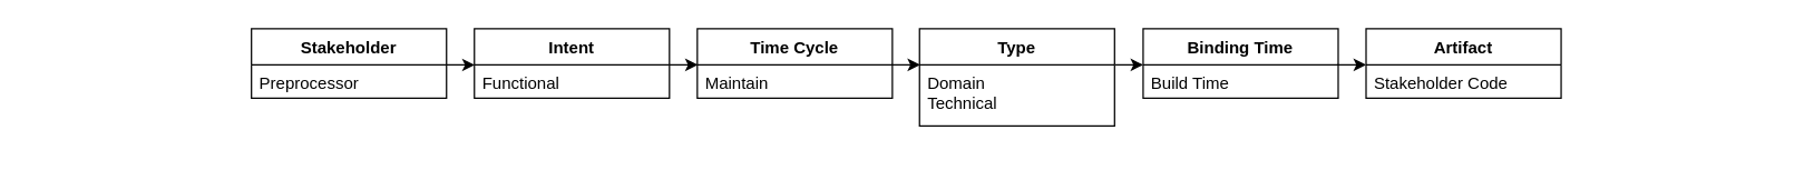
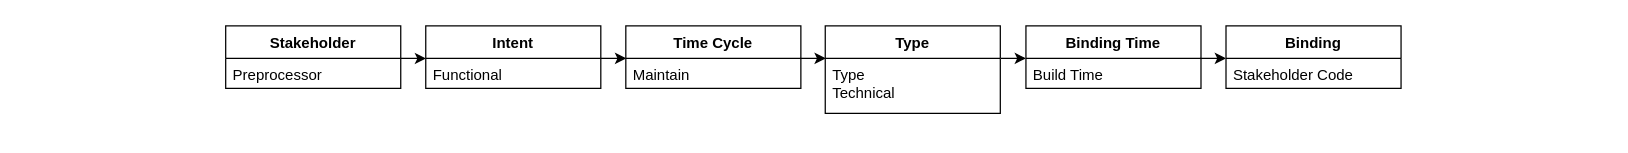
  <mxCell id="0" />
  <mxCell id="1" parent="0" />
  <mxCell id="2" style="edgeStyle=orthogonalEdgeStyle;rounded=0;orthogonalLoop=1;jettySize=auto;html=1;entryX=0;entryY=0.5;entryDx=0;entryDy=0;" parent="1" edge="1"><mxGeometry relative="1" as="geometry"><mxPoint x="320" y="46" as="sourcePoint" /><mxPoint x="340.238" y="46.048" as="targetPoint" /></mxGeometry></mxCell>
  <mxCell id="3" value="Stakeholder" style="swimlane;fontStyle=1;childLayout=stackLayout;horizontal=1;startSize=26;fillColor=none;horizontalStack=0;resizeParent=1;resizeParentMax=0;resizeLast=0;collapsible=1;marginBottom=0;" parent="1" vertex="1"><mxGeometry x="180" y="20" width="140" height="50" as="geometry" /></mxCell>
  <mxCell id="4" value="Preprocessor" style="text;strokeColor=none;fillColor=none;align=left;verticalAlign=top;spacingLeft=4;spacingRight=4;overflow=hidden;rotatable=0;points=[[0,0.5],[1,0.5]];portConstraint=eastwest;" parent="3" vertex="1"><mxGeometry y="26" width="140" height="24" as="geometry" /></mxCell>
  <mxCell id="5" value="Intent" style="swimlane;fontStyle=1;childLayout=stackLayout;horizontal=1;startSize=26;fillColor=none;horizontalStack=0;resizeParent=1;resizeParentMax=0;resizeLast=0;collapsible=1;marginBottom=0;" parent="1" vertex="1"><mxGeometry x="340" y="20" width="140" height="50" as="geometry" /></mxCell>
  <mxCell id="6" value="Functional" style="text;strokeColor=none;fillColor=none;align=left;verticalAlign=top;spacingLeft=4;spacingRight=4;overflow=hidden;rotatable=0;points=[[0,0.5],[1,0.5]];portConstraint=eastwest;" parent="5" vertex="1"><mxGeometry y="26" width="140" height="24" as="geometry" /></mxCell>
- <mxCell id="7" value="Artifact" style="swimlane;fontStyle=1;childLayout=stackLayout;horizontal=1;startSize=26;fillColor=none;horizontalStack=0;resizeParent=1;resizeParentMax=0;resizeLast=0;collapsible=1;marginBottom=0;" parent="1" vertex="1"><mxGeometry x="980" y="20" width="140" height="50" as="geometry" /></mxCell>
+ <mxCell id="7" value="Binding" style="swimlane;fontStyle=1;childLayout=stackLayout;horizontal=1;startSize=26;fillColor=none;horizontalStack=0;resizeParent=1;resizeParentMax=0;resizeLast=0;collapsible=1;marginBottom=0;" parent="1" vertex="1"><mxGeometry x="980" y="20" width="140" height="50" as="geometry" /></mxCell>
  <mxCell id="8" value="Stakeholder Code" style="text;strokeColor=none;fillColor=none;align=left;verticalAlign=top;spacingLeft=4;spacingRight=4;overflow=hidden;rotatable=0;points=[[0,0.5],[1,0.5]];portConstraint=eastwest;" parent="7" vertex="1"><mxGeometry y="26" width="140" height="24" as="geometry" /></mxCell>
  <mxCell id="9" style="edgeStyle=orthogonalEdgeStyle;rounded=0;orthogonalLoop=1;jettySize=auto;html=1;entryX=0;entryY=0.5;entryDx=0;entryDy=0;" parent="1" edge="1"><mxGeometry relative="1" as="geometry"><mxPoint x="480" y="46" as="sourcePoint" /><mxPoint x="500.286" y="46.143" as="targetPoint" /></mxGeometry></mxCell>
  <mxCell id="10" value="Time Cycle" style="swimlane;fontStyle=1;childLayout=stackLayout;horizontal=1;startSize=26;fillColor=none;horizontalStack=0;resizeParent=1;resizeParentMax=0;resizeLast=0;collapsible=1;marginBottom=0;" parent="1" vertex="1"><mxGeometry x="500" y="20" width="140" height="50" as="geometry" /></mxCell>
  <mxCell id="11" value="Maintain" style="text;strokeColor=none;fillColor=none;align=left;verticalAlign=top;spacingLeft=4;spacingRight=4;overflow=hidden;rotatable=0;points=[[0,0.5],[1,0.5]];portConstraint=eastwest;" parent="10" vertex="1"><mxGeometry y="26" width="140" height="24" as="geometry" /></mxCell>
  <mxCell id="12" style="edgeStyle=orthogonalEdgeStyle;rounded=0;orthogonalLoop=1;jettySize=auto;html=1;entryX=0;entryY=0.5;entryDx=0;entryDy=0;noLabel=1;fontColor=none;strokeColor=none;" parent="1" edge="1"><mxGeometry relative="1" as="geometry"><mxPoint x="1120" y="46" as="sourcePoint" /><mxPoint x="1140" y="46" as="targetPoint" /></mxGeometry></mxCell>
  <mxCell id="13" value="Complexity" style="swimlane;fontStyle=1;childLayout=stackLayout;horizontal=1;startSize=26;fillColor=none;horizontalStack=0;resizeParent=1;resizeParentMax=0;resizeLast=0;collapsible=1;marginBottom=0;noLabel=1;fontColor=none;strokeColor=none;" parent="1" vertex="1"><mxGeometry x="1140" y="20" width="140" height="80" as="geometry" /></mxCell>
  <mxCell id="14" value="High Dependencies&#10;Low Dependencies&#10;No Dependencies" style="text;strokeColor=none;fillColor=none;align=left;verticalAlign=top;spacingLeft=4;spacingRight=4;overflow=hidden;rotatable=0;points=[[0,0.5],[1,0.5]];portConstraint=eastwest;noLabel=1;fontColor=none;" parent="13" vertex="1"><mxGeometry y="26" width="140" height="54" as="geometry" /></mxCell>
  <mxCell id="15" style="edgeStyle=orthogonalEdgeStyle;rounded=0;orthogonalLoop=1;jettySize=auto;html=1;entryX=0;entryY=0.5;entryDx=0;entryDy=0;" parent="1" edge="1"><mxGeometry relative="1" as="geometry"><mxPoint x="639.5" y="46" as="sourcePoint" /><mxPoint x="659.929" y="46.143" as="targetPoint" /></mxGeometry></mxCell>
  <mxCell id="16" value="Type" style="swimlane;fontStyle=1;childLayout=stackLayout;horizontal=1;startSize=26;fillColor=none;horizontalStack=0;resizeParent=1;resizeParentMax=0;resizeLast=0;collapsible=1;marginBottom=0;" parent="1" vertex="1"><mxGeometry x="659.5" y="20" width="140" height="70" as="geometry" /></mxCell>
- <mxCell id="17" value="Domain&#10;Technical" style="text;strokeColor=none;fillColor=none;align=left;verticalAlign=top;spacingLeft=4;spacingRight=4;overflow=hidden;rotatable=0;points=[[0,0.5],[1,0.5]];portConstraint=eastwest;" parent="16" vertex="1"><mxGeometry y="26" width="140" height="44" as="geometry" /></mxCell>
+ <mxCell id="17" value="Type&#10;Technical" style="text;strokeColor=none;fillColor=none;align=left;verticalAlign=top;spacingLeft=4;spacingRight=4;overflow=hidden;rotatable=0;points=[[0,0.5],[1,0.5]];portConstraint=eastwest;" parent="16" vertex="1"><mxGeometry y="26" width="140" height="44" as="geometry" /></mxCell>
  <mxCell id="18" style="edgeStyle=orthogonalEdgeStyle;rounded=0;orthogonalLoop=1;jettySize=auto;html=1;entryX=0;entryY=0.5;entryDx=0;entryDy=0;strokeColor=none;fontColor=none;noLabel=1;" parent="1" edge="1"><mxGeometry relative="1" as="geometry"><mxPoint x="160" y="46" as="sourcePoint" /><mxPoint x="180" y="46" as="targetPoint" /></mxGeometry></mxCell>
  <mxCell id="19" value="Stage" style="swimlane;fontStyle=1;childLayout=stackLayout;horizontal=1;startSize=26;fillColor=none;horizontalStack=0;resizeParent=1;resizeParentMax=0;resizeLast=0;collapsible=1;marginBottom=0;strokeColor=none;fontColor=none;noLabel=1;" parent="1" vertex="1"><mxGeometry x="20" y="20" width="140" height="50" as="geometry" /></mxCell>
  <mxCell id="20" value="Developer" style="text;strokeColor=none;fillColor=none;align=left;verticalAlign=top;spacingLeft=4;spacingRight=4;overflow=hidden;rotatable=0;points=[[0,0.5],[1,0.5]];portConstraint=eastwest;fontColor=none;noLabel=1;" parent="19" vertex="1"><mxGeometry y="26" width="140" height="24" as="geometry" /></mxCell>
  <mxCell id="21" style="edgeStyle=orthogonalEdgeStyle;rounded=0;orthogonalLoop=1;jettySize=auto;html=1;entryX=0;entryY=0.5;entryDx=0;entryDy=0;" edge="1" parent="1"><mxGeometry relative="1" as="geometry"><mxPoint x="800" y="46" as="sourcePoint" /><mxPoint x="820" y="46" as="targetPoint" /></mxGeometry></mxCell>
  <mxCell id="22" value="Binding Time" style="swimlane;fontStyle=1;childLayout=stackLayout;horizontal=1;startSize=26;fillColor=none;horizontalStack=0;resizeParent=1;resizeParentMax=0;resizeLast=0;collapsible=1;marginBottom=0;" vertex="1" parent="1"><mxGeometry x="820" y="20" width="140" height="50" as="geometry" /></mxCell>
  <mxCell id="23" value="Build Time" style="text;strokeColor=none;fillColor=none;align=left;verticalAlign=top;spacingLeft=4;spacingRight=4;overflow=hidden;rotatable=0;points=[[0,0.5],[1,0.5]];portConstraint=eastwest;" vertex="1" parent="22"><mxGeometry y="26" width="140" height="24" as="geometry" /></mxCell>
  <mxCell id="24" style="edgeStyle=orthogonalEdgeStyle;rounded=0;orthogonalLoop=1;jettySize=auto;html=1;entryX=0;entryY=0.5;entryDx=0;entryDy=0;" edge="1" parent="1"><mxGeometry relative="1" as="geometry"><mxPoint x="959.5" y="46" as="sourcePoint" /><mxPoint x="980" y="46" as="targetPoint" /></mxGeometry></mxCell>
